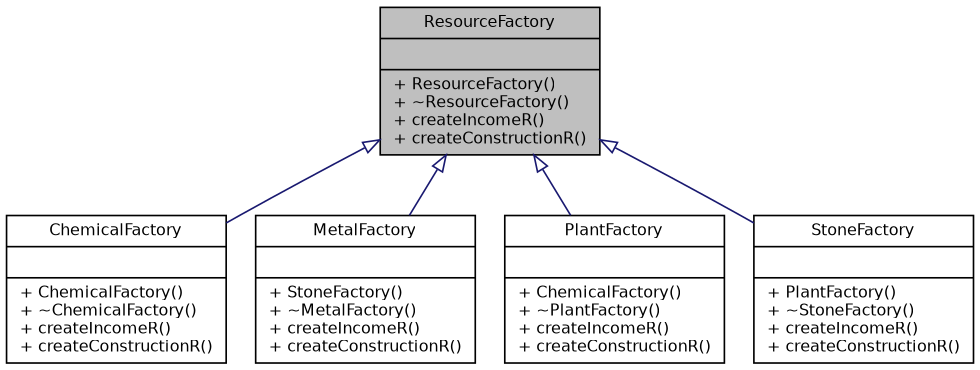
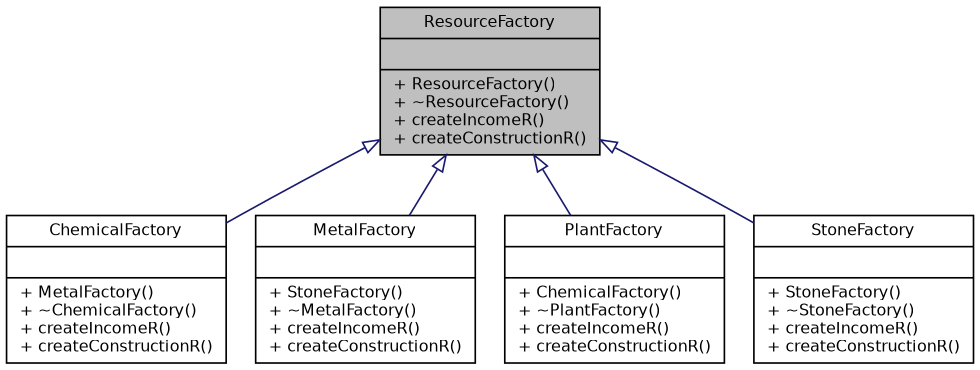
  digraph {
    node [color=black fillcolor=white fontname=Helvetica fontsize=10 shape=record style=filled]
    edge [arrowtail=onormal color=midnightblue dir=back fontname=Helvetica fontsize=10 labelfontname=Helvetica labelfontsize=10 style=solid]
    n1 [fillcolor=grey75 fontcolor=black height=0.2 label="{ResourceFactory\n||+ ResourceFactory()\l+ ~ResourceFactory()\l+ createIncomeR()\l+ createConstructionR()\l}" width=0.4]
-   n2 [height=0.2 label="{ChemicalFactory\n||+ ChemicalFactory()\l+ ~ChemicalFactory()\l+ createIncomeR()\l+ createConstructionR()\l}" width=0.4]
+   n2 [height=0.2 label="{ChemicalFactory\n||+ MetalFactory()\l+ ~ChemicalFactory()\l+ createIncomeR()\l+ createConstructionR()\l}" width=0.4]
    n3 [height=0.2 label="{MetalFactory\n||+ StoneFactory()\l+ ~MetalFactory()\l+ createIncomeR()\l+ createConstructionR()\l}" width=0.4]
    n4 [height=0.2 label="{PlantFactory\n||+ ChemicalFactory()\l+ ~PlantFactory()\l+ createIncomeR()\l+ createConstructionR()\l}" width=0.4]
-   n5 [height=0.2 label="{StoneFactory\n||+ PlantFactory()\l+ ~StoneFactory()\l+ createIncomeR()\l+ createConstructionR()\l}" width=0.4]
+   n5 [height=0.2 label="{StoneFactory\n||+ StoneFactory()\l+ ~StoneFactory()\l+ createIncomeR()\l+ createConstructionR()\l}" width=0.4]
    n1 -> n2
    n1 -> n3
    n1 -> n4
    n1 -> n5
  }
